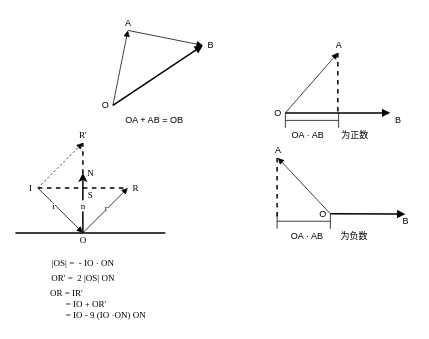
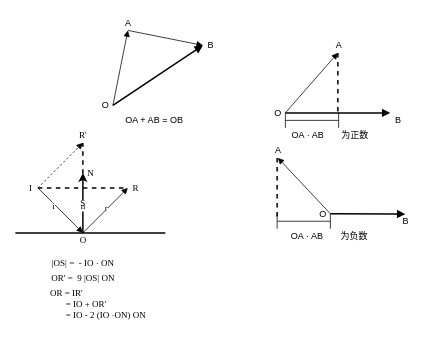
  <mxCell id="0" />
  <mxCell id="1" parent="0" />
  <mxCell id="2" value="" style="endArrow=block;html=1;endFill=1;" edge="1" parent="1"><mxGeometry width="50" height="50" relative="1" as="geometry"><mxPoint x="170" y="40" as="sourcePoint" /><mxPoint x="270" y="60" as="targetPoint" /></mxGeometry></mxCell>
  <mxCell id="3" value="" style="endArrow=block;html=1;endFill=1;strokeWidth=2;" edge="1" parent="1"><mxGeometry width="50" height="50" relative="1" as="geometry"><mxPoint x="150" y="140" as="sourcePoint" /><mxPoint x="270" y="60" as="targetPoint" /></mxGeometry></mxCell>
  <mxCell id="4" value="" style="endArrow=block;html=1;endFill=1;" edge="1" parent="1"><mxGeometry width="50" height="50" relative="1" as="geometry"><mxPoint x="150" y="140" as="sourcePoint" /><mxPoint x="170" y="40" as="targetPoint" /></mxGeometry></mxCell>
  <mxCell id="5" value="O" style="text;html=1;align=center;verticalAlign=middle;resizable=0;points=[];;autosize=1;" vertex="1" parent="1"><mxGeometry x="130" y="130" width="20" height="20" as="geometry" /></mxCell>
  <mxCell id="6" value="B" style="text;html=1;align=center;verticalAlign=middle;resizable=0;points=[];;autosize=1;" vertex="1" parent="1"><mxGeometry x="270" y="50" width="20" height="20" as="geometry" /></mxCell>
  <mxCell id="7" value="A" style="text;html=1;align=center;verticalAlign=middle;resizable=0;points=[];;autosize=1;" vertex="1" parent="1"><mxGeometry x="160" y="20" width="20" height="20" as="geometry" /></mxCell>
  <mxCell id="8" value="OA + AB = OB" style="text;html=1;align=center;verticalAlign=middle;resizable=0;points=[];;autosize=1;" vertex="1" parent="1"><mxGeometry x="160" y="150" width="90" height="20" as="geometry" /></mxCell>
  <mxCell id="9" value="" style="endArrow=block;html=1;endFill=1;strokeWidth=2;" edge="1" parent="1"><mxGeometry width="50" height="50" relative="1" as="geometry"><mxPoint x="380" y="150" as="sourcePoint" /><mxPoint x="520" y="150" as="targetPoint" /></mxGeometry></mxCell>
  <mxCell id="10" value="" style="endArrow=block;html=1;endFill=1;" edge="1" parent="1"><mxGeometry width="50" height="50" relative="1" as="geometry"><mxPoint x="380" y="150" as="sourcePoint" /><mxPoint x="450" y="70" as="targetPoint" /></mxGeometry></mxCell>
  <mxCell id="11" value="O" style="text;html=1;align=center;verticalAlign=middle;resizable=0;points=[];;autosize=1;" vertex="1" parent="1"><mxGeometry x="360" y="140" width="20" height="20" as="geometry" /></mxCell>
  <mxCell id="12" value="B" style="text;html=1;align=center;verticalAlign=middle;resizable=0;points=[];;autosize=1;" vertex="1" parent="1"><mxGeometry x="520" y="150" width="20" height="20" as="geometry" /></mxCell>
  <mxCell id="13" value="A" style="text;html=1;align=center;verticalAlign=middle;resizable=0;points=[];;autosize=1;" vertex="1" parent="1"><mxGeometry x="441" y="50" width="20" height="20" as="geometry" /></mxCell>
  <mxCell id="14" value="" style="endArrow=none;dashed=1;html=1;strokeWidth=2;" edge="1" parent="1"><mxGeometry width="50" height="50" relative="1" as="geometry"><mxPoint x="450" y="70" as="sourcePoint" /><mxPoint x="450" y="150" as="targetPoint" /></mxGeometry></mxCell>
  <mxCell id="15" value="" style="shape=crossbar;whiteSpace=wrap;html=1;rounded=1;rotation=0;" vertex="1" parent="1"><mxGeometry x="380" y="150" width="71" height="20" as="geometry" /></mxCell>
  <mxCell id="16" value="OA · AB&amp;nbsp; &amp;nbsp; &amp;nbsp; &amp;nbsp;为正数&amp;nbsp;" style="text;html=1;align=center;verticalAlign=middle;resizable=0;points=[];;autosize=1;rotation=0;" vertex="1" parent="1"><mxGeometry x="381" y="170" width="120" height="20" as="geometry" /></mxCell>
  <mxCell id="17" value="" style="endArrow=block;html=1;endFill=1;strokeWidth=2;" edge="1" parent="1"><mxGeometry width="50" height="50" relative="1" as="geometry"><mxPoint x="440" y="284.5" as="sourcePoint" /><mxPoint x="540" y="285" as="targetPoint" /></mxGeometry></mxCell>
  <mxCell id="18" value="" style="endArrow=block;html=1;endFill=1;" edge="1" parent="1"><mxGeometry width="50" height="50" relative="1" as="geometry"><mxPoint x="440" y="284.5" as="sourcePoint" /><mxPoint x="370" y="210" as="targetPoint" /></mxGeometry></mxCell>
  <mxCell id="19" value="O" style="text;html=1;align=center;verticalAlign=middle;resizable=0;points=[];;autosize=1;" vertex="1" parent="1"><mxGeometry x="420" y="274.5" width="20" height="20" as="geometry" /></mxCell>
  <mxCell id="20" value="B" style="text;html=1;align=center;verticalAlign=middle;resizable=0;points=[];;autosize=1;" vertex="1" parent="1"><mxGeometry x="530" y="284.5" width="20" height="20" as="geometry" /></mxCell>
  <mxCell id="21" value="A" style="text;html=1;align=center;verticalAlign=middle;resizable=0;points=[];;autosize=1;" vertex="1" parent="1"><mxGeometry x="360" y="190" width="20" height="20" as="geometry" /></mxCell>
  <mxCell id="22" value="" style="endArrow=none;dashed=1;html=1;strokeWidth=2;" edge="1" parent="1"><mxGeometry width="50" height="50" relative="1" as="geometry"><mxPoint x="369" y="210" as="sourcePoint" /><mxPoint x="369" y="290" as="targetPoint" /></mxGeometry></mxCell>
  <mxCell id="23" value="" style="shape=crossbar;whiteSpace=wrap;html=1;rounded=1;rotation=0;" vertex="1" parent="1"><mxGeometry x="369" y="284.5" width="71" height="20" as="geometry" /></mxCell>
  <mxCell id="24" value="OA · AB&amp;nbsp; &amp;nbsp; &amp;nbsp; &amp;nbsp;为负数&amp;nbsp;" style="text;html=1;align=center;verticalAlign=middle;resizable=0;points=[];;autosize=1;rotation=0;" vertex="1" parent="1"><mxGeometry x="380" y="304.5" width="120" height="20" as="geometry" /></mxCell>
  <mxCell id="25" value="" style="endArrow=block;html=1;endFill=1;" edge="1" parent="1"><mxGeometry width="50" height="50" relative="1" as="geometry"><mxPoint x="50" y="250" as="sourcePoint" /><mxPoint x="110" y="310" as="targetPoint" /></mxGeometry></mxCell>
  <mxCell id="26" value="i" style="text;html=1;align=center;verticalAlign=middle;resizable=0;points=[];;labelBackgroundColor=#ffffff;fontFamily=Georgia;" vertex="1" connectable="0" parent="25"><mxGeometry x="-0.275" y="-2" relative="1" as="geometry"><mxPoint as="offset" /></mxGeometry></mxCell>
  <mxCell id="27" value="" style="endArrow=classic;html=1;strokeWidth=2;" edge="1" parent="1"><mxGeometry width="50" height="50" relative="1" as="geometry"><mxPoint x="110" y="310" as="sourcePoint" /><mxPoint x="110" y="230" as="targetPoint" /></mxGeometry></mxCell>
  <mxCell id="28" value="n" style="text;html=1;align=center;verticalAlign=middle;resizable=0;points=[];;labelBackgroundColor=#ffffff;fontFamily=Georgia;" vertex="1" connectable="0" parent="27"><mxGeometry x="-0.071" y="1" relative="1" as="geometry"><mxPoint as="offset" /></mxGeometry></mxCell>
  <mxCell id="29" value="" style="endArrow=block;html=1;endFill=1;" edge="1" parent="1"><mxGeometry width="50" height="50" relative="1" as="geometry"><mxPoint x="110" y="310" as="sourcePoint" /><mxPoint x="170" y="250" as="targetPoint" /></mxGeometry></mxCell>
  <mxCell id="30" value="r" style="text;html=1;align=center;verticalAlign=middle;resizable=0;points=[];;labelBackgroundColor=#ffffff;fontFamily=Georgia;" vertex="1" connectable="0" parent="29"><mxGeometry x="0.059" y="2" relative="1" as="geometry"><mxPoint as="offset" /></mxGeometry></mxCell>
  <mxCell id="31" value="" style="endArrow=none;dashed=1;html=1;strokeWidth=2;" edge="1" parent="1"><mxGeometry width="50" height="50" relative="1" as="geometry"><mxPoint x="50" y="250" as="sourcePoint" /><mxPoint x="170" y="250" as="targetPoint" /></mxGeometry></mxCell>
  <mxCell id="32" value="" style="endArrow=none;html=1;strokeWidth=2;" edge="1" parent="1"><mxGeometry width="50" height="50" relative="1" as="geometry"><mxPoint x="20" y="310" as="sourcePoint" /><mxPoint x="220" y="310" as="targetPoint" /></mxGeometry></mxCell>
  <mxCell id="33" value="O" style="text;html=1;align=center;verticalAlign=middle;resizable=0;points=[];;autosize=1;fontFamily=Georgia;" vertex="1" parent="1"><mxGeometry x="100" y="310" width="20" height="20" as="geometry" /></mxCell>
  <mxCell id="34" value="R" style="text;html=1;align=center;verticalAlign=middle;resizable=0;points=[];;autosize=1;fontFamily=Georgia;" vertex="1" parent="1"><mxGeometry x="170" y="240" width="20" height="20" as="geometry" /></mxCell>
  <mxCell id="35" value="N" style="text;html=1;align=center;verticalAlign=middle;resizable=0;points=[];;autosize=1;fontFamily=Georgia;" vertex="1" parent="1"><mxGeometry x="110" y="220" width="20" height="20" as="geometry" /></mxCell>
  <mxCell id="36" value="I" style="text;html=1;align=center;verticalAlign=middle;resizable=0;points=[];;autosize=1;fontFamily=Georgia;" vertex="1" parent="1"><mxGeometry x="30" y="240" width="20" height="20" as="geometry" /></mxCell>
  <mxCell id="37" value="" style="endArrow=block;html=1;endFill=1;dashed=1;" edge="1" parent="1"><mxGeometry width="50" height="50" relative="1" as="geometry"><mxPoint x="50" y="250" as="sourcePoint" /><mxPoint x="110" y="190" as="targetPoint" /></mxGeometry></mxCell>
  <mxCell id="38" value="" style="endArrow=none;dashed=1;html=1;strokeWidth=2;fontFamily=Georgia;" edge="1" parent="1"><mxGeometry width="50" height="50" relative="1" as="geometry"><mxPoint x="110" y="231" as="sourcePoint" /><mxPoint x="110" y="190" as="targetPoint" /></mxGeometry></mxCell>
  <mxCell id="39" value="R'" style="text;html=1;align=center;verticalAlign=middle;resizable=0;points=[];;autosize=1;fontFamily=Georgia;" vertex="1" parent="1"><mxGeometry x="95" y="170" width="30" height="20" as="geometry" /></mxCell>
- <mxCell id="40" value="S" style="text;html=1;align=center;verticalAlign=middle;resizable=0;points=[];;autosize=1;fontFamily=Georgia;" vertex="1" parent="1"><mxGeometry x="110" y="250" width="20" height="20" as="geometry" /></mxCell>
+ <mxCell id="40" value="S" style="text;html=1;align=center;verticalAlign=middle;resizable=0;points=[];;autosize=1;fontFamily=Georgia;" vertex="1" parent="1"><mxGeometry x="100" y="260" width="20" height="20" as="geometry" /></mxCell>
  <mxCell id="41" value="|OS| =&amp;nbsp; - IO · ON" style="text;html=1;align=center;verticalAlign=middle;resizable=0;points=[];;autosize=1;fontFamily=Georgia;" vertex="1" parent="1"><mxGeometry x="60" y="340" width="100" height="20" as="geometry" /></mxCell>
- <mxCell id="42" value="OR' =&amp;nbsp; 2 |OS| ON" style="text;html=1;align=center;verticalAlign=middle;resizable=0;points=[];;autosize=1;fontFamily=Georgia;" vertex="1" parent="1"><mxGeometry x="55" y="360" width="110" height="20" as="geometry" /></mxCell>
- <mxCell id="43" value="&lt;div style=&quot;text-align: left&quot;&gt;&lt;span&gt;OR = IR'&amp;nbsp;&lt;/span&gt;&lt;/div&gt;&lt;div style=&quot;text-align: left&quot;&gt;&lt;span&gt;&amp;nbsp; &amp;nbsp; &amp;nbsp; &amp;nbsp;= IO + OR'&lt;/span&gt;&lt;/div&gt;&lt;div style=&quot;text-align: left&quot;&gt;&lt;span&gt;&amp;nbsp; &amp;nbsp; &amp;nbsp; &amp;nbsp;= IO - 9 (IO ·ON) ON&lt;/span&gt;&lt;/div&gt;" style="text;html=1;align=center;verticalAlign=middle;resizable=0;points=[];;autosize=1;fontFamily=Georgia;" vertex="1" parent="1"><mxGeometry x="55" y="380" width="150" height="50" as="geometry" /></mxCell>
+ <mxCell id="42" value="OR' =&amp;nbsp; 9 |OS| ON" style="text;html=1;align=center;verticalAlign=middle;resizable=0;points=[];;autosize=1;fontFamily=Georgia;" vertex="1" parent="1"><mxGeometry x="55" y="360" width="110" height="20" as="geometry" /></mxCell>
+ <mxCell id="43" value="&lt;div style=&quot;text-align: left&quot;&gt;&lt;span&gt;OR = IR'&amp;nbsp;&lt;/span&gt;&lt;/div&gt;&lt;div style=&quot;text-align: left&quot;&gt;&lt;span&gt;&amp;nbsp; &amp;nbsp; &amp;nbsp; &amp;nbsp;= IO + OR'&lt;/span&gt;&lt;/div&gt;&lt;div style=&quot;text-align: left&quot;&gt;&lt;span&gt;&amp;nbsp; &amp;nbsp; &amp;nbsp; &amp;nbsp;= IO - 2 (IO ·ON) ON&lt;/span&gt;&lt;/div&gt;" style="text;html=1;align=center;verticalAlign=middle;resizable=0;points=[];;autosize=1;fontFamily=Georgia;" vertex="1" parent="1"><mxGeometry x="55" y="380" width="150" height="50" as="geometry" /></mxCell>
